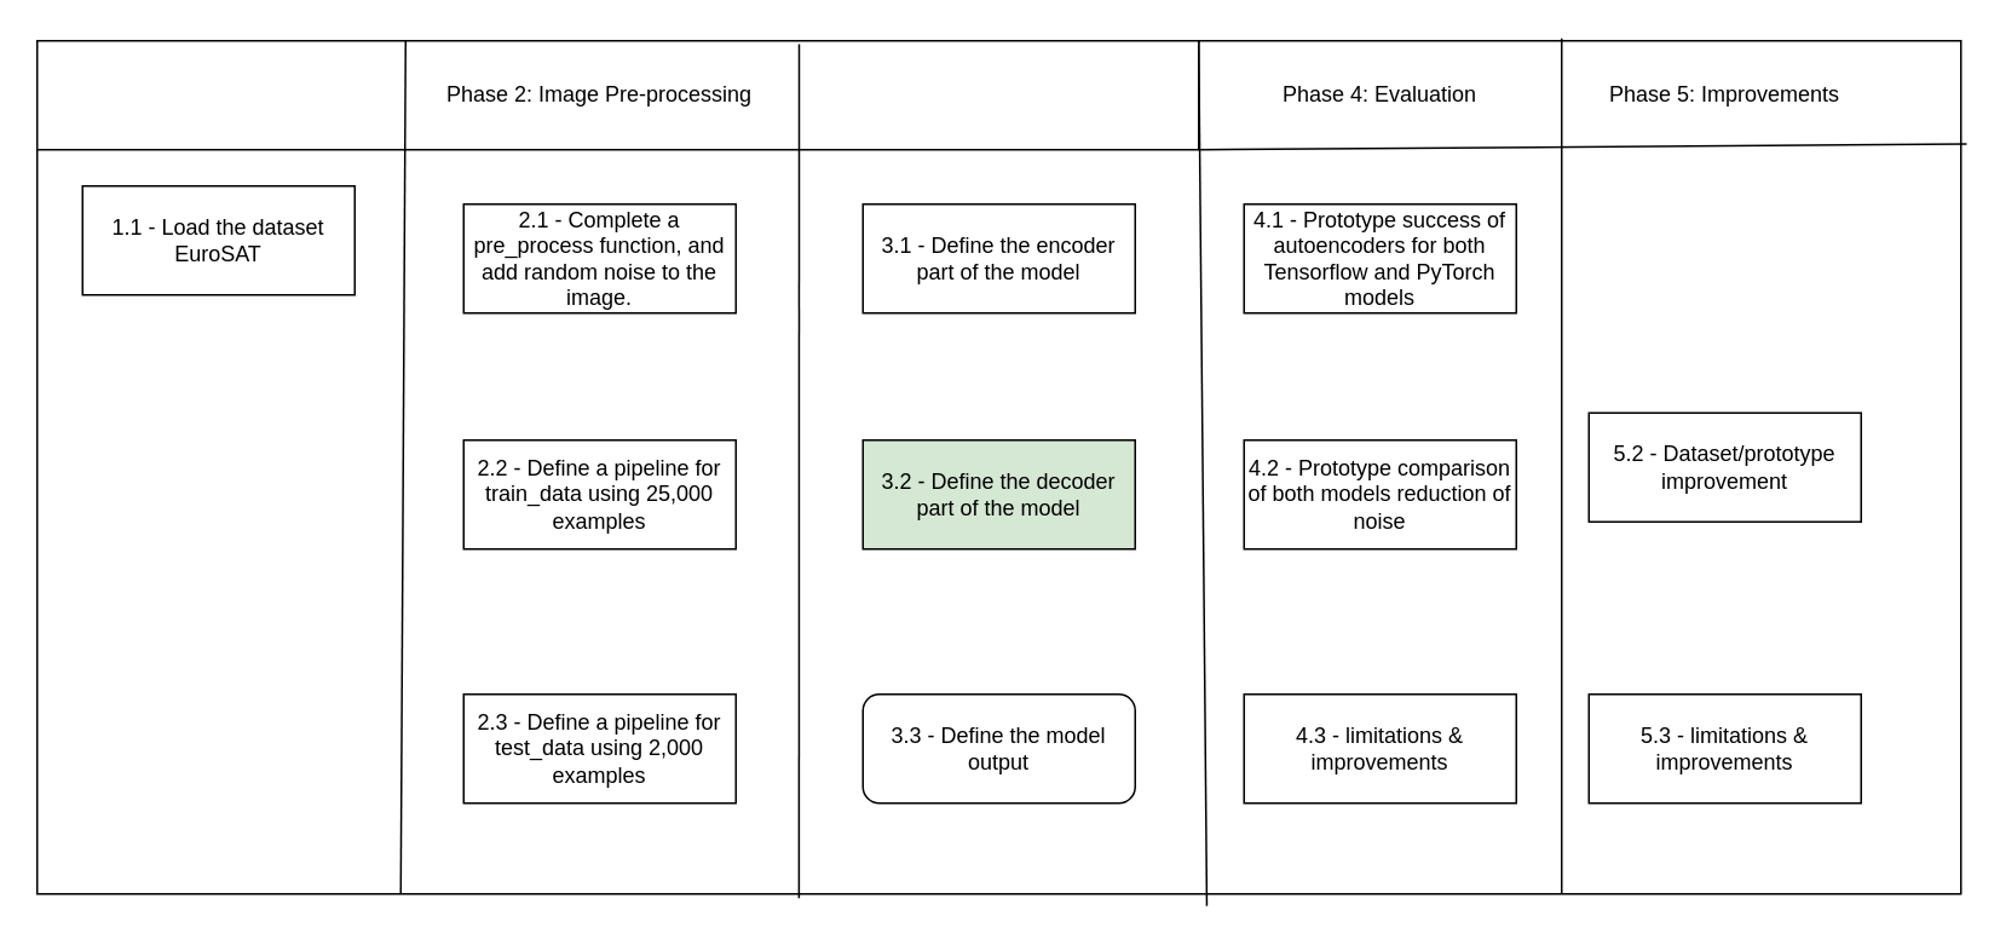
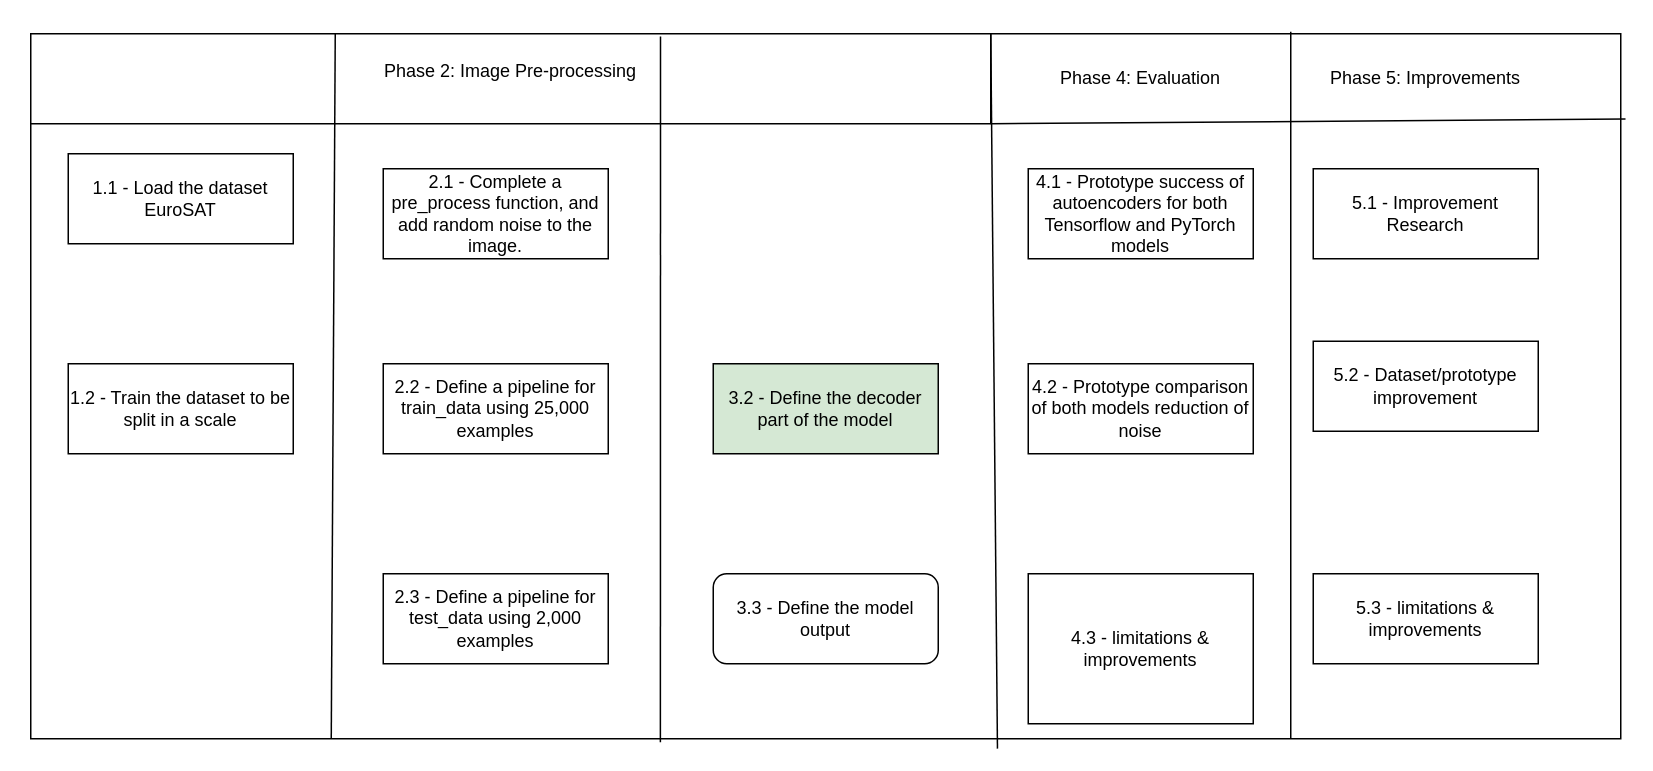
  <mxCell id="0" />
  <mxCell id="1" parent="0" />
  <mxCell id="2" value="" style="rounded=0;whiteSpace=wrap;html=1;" vertex="1" parent="1"><mxGeometry x="20" y="22" width="1060" height="470" as="geometry" /></mxCell>
  <mxCell id="3" value="" style="rounded=0;whiteSpace=wrap;html=1;" vertex="1" parent="1"><mxGeometry x="20" y="22" width="640" height="60" as="geometry" /></mxCell>
  <mxCell id="4" value="1.1 - Load the dataset EuroSAT" style="rounded=0;whiteSpace=wrap;html=1;" vertex="1" parent="1"><mxGeometry x="45" y="102" width="150" height="60" as="geometry" /></mxCell>
+ <mxCell id="5" value="1.2 - Train the dataset to be split in a scale" style="rounded=0;whiteSpace=wrap;html=1;" vertex="1" parent="1"><mxGeometry x="45" y="242" width="150" height="60" as="geometry" /></mxCell>
  <mxCell id="6" value="" style="endArrow=none;html=1;rounded=0;exitX=0.189;exitY=1;exitDx=0;exitDy=0;exitPerimeter=0;" edge="1" parent="1" source="2"><mxGeometry width="50" height="50" relative="1" as="geometry"><mxPoint x="223" y="522" as="sourcePoint" /><mxPoint x="223" y="22" as="targetPoint" /></mxGeometry></mxCell>
- <mxCell id="7" value="Phase 2: Image Pre-processing" style="text;html=1;strokeColor=none;fillColor=none;align=center;verticalAlign=middle;whiteSpace=wrap;rounded=0;" vertex="1" parent="1"><mxGeometry x="240" y="37" width="180" height="30" as="geometry" /></mxCell>
+ <mxCell id="7" value="Phase 2: Image Pre-processing" style="text;html=1;strokeColor=none;fillColor=none;align=center;verticalAlign=middle;whiteSpace=wrap;rounded=0;" vertex="1" parent="1"><mxGeometry x="250" y="32" width="180" height="30" as="geometry" /></mxCell>
  <mxCell id="8" value="2.1 - Complete a pre_process function, and add random noise to the image." style="rounded=0;whiteSpace=wrap;html=1;" vertex="1" parent="1"><mxGeometry x="255" y="112" width="150" height="60" as="geometry" /></mxCell>
  <mxCell id="9" value="2.2 - Define a pipeline for train_data using 25,000 examples" style="rounded=0;whiteSpace=wrap;html=1;" vertex="1" parent="1"><mxGeometry x="255" y="242" width="150" height="60" as="geometry" /></mxCell>
  <mxCell id="10" value="2.3 - Define a pipeline for test_data using 2,000 examples" style="rounded=0;whiteSpace=wrap;html=1;" vertex="1" parent="1"><mxGeometry x="255" y="382" width="150" height="60" as="geometry" /></mxCell>
  <mxCell id="11" value="" style="endArrow=none;html=1;rounded=0;entryX=0.656;entryY=0.03;entryDx=0;entryDy=0;entryPerimeter=0;exitX=0.396;exitY=1.005;exitDx=0;exitDy=0;exitPerimeter=0;" edge="1" parent="1" source="2" target="3"><mxGeometry width="50" height="50" relative="1" as="geometry"><mxPoint x="440" y="522" as="sourcePoint" /><mxPoint x="239.22" y="27.92" as="targetPoint" /></mxGeometry></mxCell>
- <mxCell id="12" value="3.1 - Define the encoder part of the model" style="rounded=0;whiteSpace=wrap;html=1;" vertex="1" parent="1"><mxGeometry x="475" y="112" width="150" height="60" as="geometry" /></mxCell>
  <mxCell id="13" value="3.2 - Define the decoder part of the model" style="rounded=0;whiteSpace=wrap;html=1;fillColor=#d5e8d4;" vertex="1" parent="1"><mxGeometry x="475" y="242" width="150" height="60" as="geometry" /></mxCell>
  <mxCell id="14" value="3.3 - Define the model output" style="whiteSpace=wrap;html=1;rounded=1;" vertex="1" parent="1"><mxGeometry x="475" y="382" width="150" height="60" as="geometry" /></mxCell>
  <mxCell id="15" value="" style="endArrow=none;html=1;rounded=0;entryX=0.637;entryY=0.019;entryDx=0;entryDy=0;entryPerimeter=0;exitX=0.608;exitY=1.014;exitDx=0;exitDy=0;exitPerimeter=0;" edge="1" parent="1" source="2"><mxGeometry width="50" height="50" relative="1" as="geometry"><mxPoint x="660" y="482" as="sourcePoint" /><mxPoint x="660" y="22" as="targetPoint" /></mxGeometry></mxCell>
  <mxCell id="16" value="" style="endArrow=none;html=1;rounded=0;entryX=1.003;entryY=0.121;entryDx=0;entryDy=0;entryPerimeter=0;" edge="1" parent="1" target="2"><mxGeometry width="50" height="50" relative="1" as="geometry"><mxPoint x="660" y="82" as="sourcePoint" /><mxPoint x="930" y="252" as="targetPoint" /></mxGeometry></mxCell>
  <mxCell id="17" value="Phase 4: Evaluation" style="text;html=1;strokeColor=none;fillColor=none;align=center;verticalAlign=middle;whiteSpace=wrap;rounded=0;" vertex="1" parent="1"><mxGeometry x="670" y="37" width="180" height="30" as="geometry" /></mxCell>
  <mxCell id="18" value="Phase 5: Improvements" style="text;html=1;strokeColor=none;fillColor=none;align=center;verticalAlign=middle;whiteSpace=wrap;rounded=0;" vertex="1" parent="1"><mxGeometry x="860" y="37" width="180" height="30" as="geometry" /></mxCell>
  <mxCell id="19" value="4.1 - Prototype success of autoencoders for both Tensorflow and PyTorch models" style="rounded=0;whiteSpace=wrap;html=1;" vertex="1" parent="1"><mxGeometry x="685" y="112" width="150" height="60" as="geometry" /></mxCell>
  <mxCell id="20" value="4.2 - Prototype comparison&lt;br&gt;of both models reduction of noise" style="rounded=0;whiteSpace=wrap;html=1;" vertex="1" parent="1"><mxGeometry x="685" y="242" width="150" height="60" as="geometry" /></mxCell>
- <mxCell id="21" value="4.3 - limitations &amp;amp; improvements" style="rounded=0;whiteSpace=wrap;html=1;" vertex="1" parent="1"><mxGeometry x="685" y="382" width="150" height="60" as="geometry" /></mxCell>
+ <mxCell id="21" value="4.3 - limitations &amp;amp; improvements" style="rounded=0;whiteSpace=wrap;html=1;" vertex="1" parent="1"><mxGeometry x="685" y="382" width="150" height="100" as="geometry" /></mxCell>
  <mxCell id="22" value="" style="endArrow=none;html=1;rounded=0;entryX=0.637;entryY=0.019;entryDx=0;entryDy=0;entryPerimeter=0;" edge="1" parent="1"><mxGeometry width="50" height="50" relative="1" as="geometry"><mxPoint x="860" y="492" as="sourcePoint" /><mxPoint x="860" y="20.64" as="targetPoint" /></mxGeometry></mxCell>
+ <mxCell id="23" value="5.1 - Improvement Research" style="rounded=0;whiteSpace=wrap;html=1;" vertex="1" parent="1"><mxGeometry x="875" y="112" width="150" height="60" as="geometry" /></mxCell>
  <mxCell id="24" value="5.2 - Dataset/prototype improvement" style="rounded=0;whiteSpace=wrap;html=1;" vertex="1" parent="1"><mxGeometry x="875" y="227" width="150" height="60" as="geometry" /></mxCell>
  <mxCell id="25" value="5.3&amp;nbsp;- limitations &amp;amp; improvements" style="rounded=0;whiteSpace=wrap;html=1;" vertex="1" parent="1"><mxGeometry x="875" y="382" width="150" height="60" as="geometry" /></mxCell>
